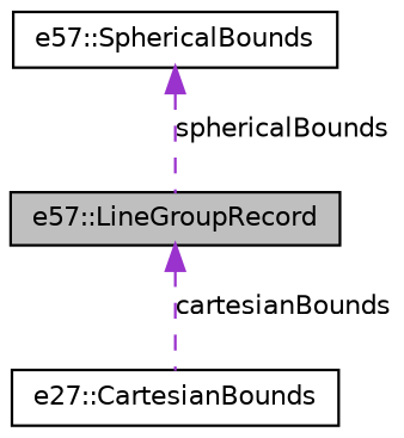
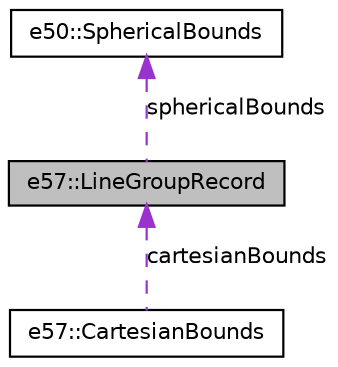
  digraph {
    fontname="DejaVu Sans"
    node [color=black fontname="DejaVu Sans" fontsize=10 shape=record]
    edge [color=darkorchid3 dir=back fontname="DejaVu Sans" fontsize=10 labelfontname=FreeSans labelfontsize=10 style=dashed]
    n1 [fillcolor=grey75 fontcolor=black height=0.2 label="e57::LineGroupRecord" style=filled width=0.4]
-   n2 [height=0.2 label="e27::CartesianBounds" width=0.4]
-   n3 [height=0.2 label="e57::SphericalBounds" width=0.4]
+   n2 [height=0.2 label="e57::CartesianBounds" width=0.4]
+   n3 [height=0.2 label="e50::SphericalBounds" width=0.4]
    n1 -> n2 [label=cartesianBounds]
    n3 -> n1 [label=sphericalBounds]
  }
